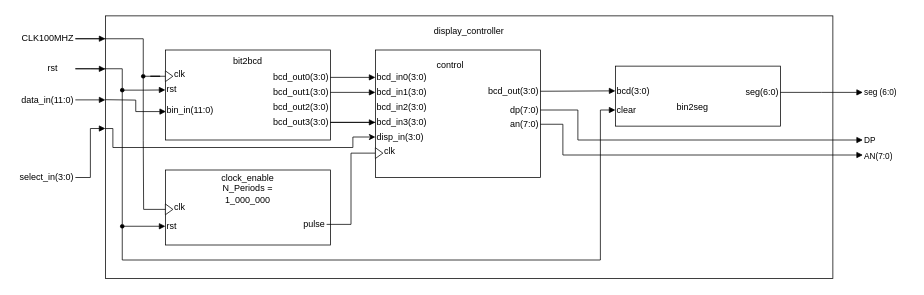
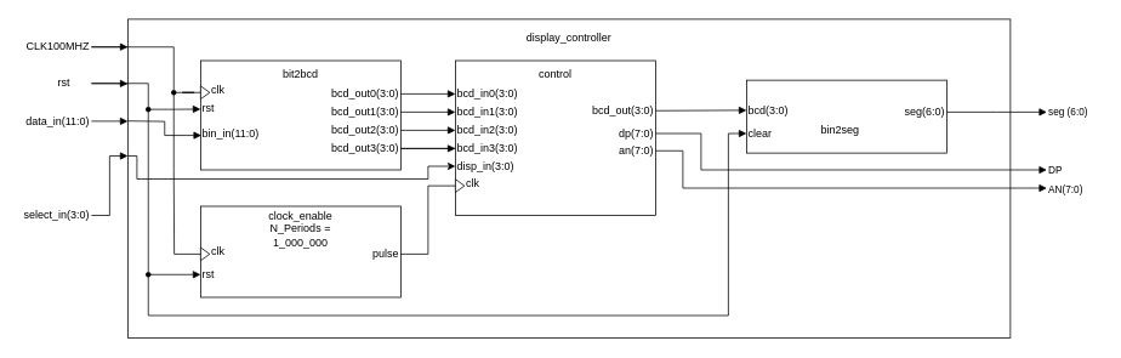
  <mxCell id="0" />
  <mxCell id="1" parent="0" />
  <mxCell id="2" value="" style="rounded=0;whiteSpace=wrap;html=1;" vertex="1" parent="1"><mxGeometry x="140" y="20.5" width="970" height="350" as="geometry" /></mxCell>
  <mxCell id="3" value="CLK100MHZ" style="text;html=1;align=right;verticalAlign=middle;whiteSpace=wrap;rounded=0;" vertex="1" parent="1"><mxGeometry x="24" y="36" width="76" height="30" as="geometry" /></mxCell>
  <mxCell id="4" value="data_in(11:0)" style="text;html=1;align=right;verticalAlign=middle;whiteSpace=wrap;rounded=0;" vertex="1" parent="1"><mxGeometry x="20" y="117.5" width="80" height="30" as="geometry" /></mxCell>
  <mxCell id="5" value="select_in(3:0)" style="text;html=1;align=right;verticalAlign=middle;whiteSpace=wrap;rounded=0;" vertex="1" parent="1"><mxGeometry x="40" y="221" width="60" height="30" as="geometry" /></mxCell>
  <mxCell id="6" value="rst" style="text;html=1;align=center;verticalAlign=middle;whiteSpace=wrap;rounded=0;" vertex="1" parent="1"><mxGeometry x="40" y="76" width="60" height="30" as="geometry" /></mxCell>
  <mxCell id="7" value="" style="rounded=0;whiteSpace=wrap;html=1;" vertex="1" parent="1"><mxGeometry x="820" y="87.5" width="220" height="80" as="geometry" /></mxCell>
  <mxCell id="8" value="bin2seg" style="text;html=1;align=center;verticalAlign=middle;whiteSpace=wrap;rounded=0;" vertex="1" parent="1"><mxGeometry x="892.5" y="127.5" width="60" height="30" as="geometry" /></mxCell>
  <mxCell id="9" value="clear" style="text;html=1;align=left;verticalAlign=middle;whiteSpace=wrap;rounded=0;" vertex="1" parent="1"><mxGeometry x="820" y="131" width="60" height="30" as="geometry" /></mxCell>
  <mxCell id="10" value="bcd(3:0)" style="text;html=1;align=left;verticalAlign=middle;whiteSpace=wrap;rounded=0;" vertex="1" parent="1"><mxGeometry x="820" y="104.5" width="60" height="32" as="geometry" /></mxCell>
  <mxCell id="11" style="edgeStyle=orthogonalEdgeStyle;shape=connector;rounded=0;orthogonalLoop=1;jettySize=auto;html=1;strokeColor=default;align=center;verticalAlign=middle;fontFamily=Helvetica;fontSize=11;fontColor=default;labelBackgroundColor=default;startFill=0;endArrow=block;endFill=1;" edge="1" parent="1" source="12"><mxGeometry relative="1" as="geometry"><mxPoint x="1150" y="122.5" as="targetPoint" /></mxGeometry></mxCell>
  <mxCell id="12" value="seg(6:0)" style="text;html=1;align=right;verticalAlign=middle;whiteSpace=wrap;rounded=0;" vertex="1" parent="1"><mxGeometry x="980" y="107.5" width="60" height="30" as="geometry" /></mxCell>
  <mxCell id="13" value="" style="rounded=0;whiteSpace=wrap;html=1;" vertex="1" parent="1"><mxGeometry x="220" y="66" width="220" height="120" as="geometry" /></mxCell>
  <mxCell id="14" value="bit2bcd" style="text;html=1;align=center;verticalAlign=middle;whiteSpace=wrap;rounded=0;" vertex="1" parent="1"><mxGeometry x="300" y="66" width="60" height="30" as="geometry" /></mxCell>
  <mxCell id="15" value="bin_in(11:0)" style="text;html=1;align=left;verticalAlign=middle;whiteSpace=wrap;rounded=0;" vertex="1" parent="1"><mxGeometry x="220" y="127.5" width="60" height="37" as="geometry" /></mxCell>
  <mxCell id="16" value="bcd_out0(3:0)" style="text;html=1;align=right;verticalAlign=middle;whiteSpace=wrap;rounded=0;" vertex="1" parent="1"><mxGeometry x="380" y="87.5" width="60" height="30" as="geometry" /></mxCell>
  <mxCell id="17" value="bcd_out1(3:0)" style="text;html=1;align=right;verticalAlign=middle;whiteSpace=wrap;rounded=0;" vertex="1" parent="1"><mxGeometry x="380" y="107.5" width="60" height="30" as="geometry" /></mxCell>
  <mxCell id="18" value="bcd_out2(3:0)" style="text;html=1;align=right;verticalAlign=middle;whiteSpace=wrap;rounded=0;" vertex="1" parent="1"><mxGeometry x="380" y="127.5" width="60" height="30" as="geometry" /></mxCell>
  <mxCell id="19" value="bcd_out3(3:0)" style="text;html=1;align=right;verticalAlign=middle;whiteSpace=wrap;rounded=0;" vertex="1" parent="1"><mxGeometry x="380" y="147.5" width="60" height="30" as="geometry" /></mxCell>
  <mxCell id="20" value="clk" style="text;html=1;align=left;verticalAlign=middle;whiteSpace=wrap;rounded=0;" vertex="1" parent="1"><mxGeometry x="230" y="83.5" width="60" height="30" as="geometry" /></mxCell>
  <mxCell id="21" value="rst" style="text;html=1;align=left;verticalAlign=middle;whiteSpace=wrap;rounded=0;" vertex="1" parent="1"><mxGeometry x="220" y="106" width="60" height="26.5" as="geometry" /></mxCell>
  <mxCell id="22" value="" style="rounded=0;whiteSpace=wrap;html=1;" vertex="1" parent="1"><mxGeometry x="500" y="66" width="220" height="170" as="geometry" /></mxCell>
- <mxCell id="23" value="control" style="text;html=1;align=center;verticalAlign=middle;whiteSpace=wrap;rounded=0;" vertex="1" parent="1"><mxGeometry x="570" y="71" width="60" height="30" as="geometry" /></mxCell>
+ <mxCell id="23" value="control" style="text;html=1;align=center;verticalAlign=middle;whiteSpace=wrap;rounded=0;" vertex="1" parent="1"><mxGeometry x="580" y="66" width="60" height="30" as="geometry" /></mxCell>
  <mxCell id="24" value="bcd_in0(3:0)" style="text;html=1;align=left;verticalAlign=middle;whiteSpace=wrap;rounded=0;" vertex="1" parent="1"><mxGeometry x="500" y="87.5" width="60" height="30" as="geometry" /></mxCell>
  <mxCell id="25" value="bcd_in1(3:0)" style="text;html=1;align=left;verticalAlign=middle;whiteSpace=wrap;rounded=0;" vertex="1" parent="1"><mxGeometry x="500" y="113.5" width="60" height="18" as="geometry" /></mxCell>
  <mxCell id="26" value="bcd_in2(3:0)" style="text;html=1;align=left;verticalAlign=middle;whiteSpace=wrap;rounded=0;" vertex="1" parent="1"><mxGeometry x="500" y="127.5" width="60" height="30" as="geometry" /></mxCell>
  <mxCell id="27" value="" style="edgeStyle=orthogonalEdgeStyle;shape=connector;rounded=0;orthogonalLoop=1;jettySize=auto;html=1;strokeColor=default;align=center;verticalAlign=middle;fontFamily=Helvetica;fontSize=11;fontColor=default;labelBackgroundColor=default;startFill=0;endArrow=none;endFill=1;" edge="1" parent="1" source="28" target="19"><mxGeometry relative="1" as="geometry" /></mxCell>
  <mxCell id="28" value="bcd_in3(3:0)" style="text;html=1;align=left;verticalAlign=middle;whiteSpace=wrap;rounded=0;" vertex="1" parent="1"><mxGeometry x="500" y="147.5" width="60" height="30" as="geometry" /></mxCell>
  <mxCell id="29" value="disp_in(3:0)" style="text;html=1;align=left;verticalAlign=middle;whiteSpace=wrap;rounded=0;" vertex="1" parent="1"><mxGeometry x="500" y="171.5" width="60" height="21" as="geometry" /></mxCell>
  <mxCell id="30" value="bcd_out(3:0)" style="text;html=1;align=right;verticalAlign=middle;whiteSpace=wrap;rounded=0;" vertex="1" parent="1"><mxGeometry x="660" y="106" width="60" height="30" as="geometry" /></mxCell>
  <mxCell id="31" style="edgeStyle=orthogonalEdgeStyle;shape=connector;rounded=0;orthogonalLoop=1;jettySize=auto;html=1;strokeColor=default;align=center;verticalAlign=middle;fontFamily=Helvetica;fontSize=11;fontColor=default;labelBackgroundColor=default;startFill=0;endArrow=block;endFill=1;" edge="1" parent="1" source="32"><mxGeometry relative="1" as="geometry"><mxPoint x="1150" y="186" as="targetPoint" /><Array as="points"><mxPoint x="770" y="146" /><mxPoint x="770" y="186" /></Array></mxGeometry></mxCell>
  <mxCell id="32" value="dp(7:0)" style="text;html=1;align=right;verticalAlign=middle;whiteSpace=wrap;rounded=0;" vertex="1" parent="1"><mxGeometry x="660" y="131" width="60" height="30" as="geometry" /></mxCell>
  <mxCell id="33" style="edgeStyle=orthogonalEdgeStyle;shape=connector;rounded=0;orthogonalLoop=1;jettySize=auto;html=1;strokeColor=default;align=center;verticalAlign=middle;fontFamily=Helvetica;fontSize=11;fontColor=default;labelBackgroundColor=default;startFill=0;endArrow=block;endFill=1;" edge="1" parent="1" source="34"><mxGeometry relative="1" as="geometry"><mxPoint x="1150" y="206" as="targetPoint" /><Array as="points"><mxPoint x="750" y="165" /><mxPoint x="750" y="206" /><mxPoint x="1140" y="206" /></Array></mxGeometry></mxCell>
  <mxCell id="34" value="an(7:0)" style="text;html=1;align=right;verticalAlign=middle;whiteSpace=wrap;rounded=0;" vertex="1" parent="1"><mxGeometry x="660" y="149.5" width="60" height="31" as="geometry" /></mxCell>
  <mxCell id="35" value="" style="rounded=0;whiteSpace=wrap;html=1;" vertex="1" parent="1"><mxGeometry x="220" y="226" width="220" height="100" as="geometry" /></mxCell>
  <mxCell id="36" value="clock_enable&lt;div&gt;N_Periods = 1_000_000&lt;/div&gt;" style="text;html=1;align=center;verticalAlign=middle;whiteSpace=wrap;rounded=0;" vertex="1" parent="1"><mxGeometry x="300" y="236" width="60" height="30" as="geometry" /></mxCell>
  <mxCell id="37" style="edgeStyle=orthogonalEdgeStyle;shape=connector;rounded=0;orthogonalLoop=1;jettySize=auto;html=1;entryX=0;entryY=0.5;entryDx=0;entryDy=0;strokeColor=default;align=center;verticalAlign=middle;fontFamily=Helvetica;fontSize=11;fontColor=default;labelBackgroundColor=default;startFill=0;endArrow=none;endFill=1;" edge="1" parent="1" source="38" target="55"><mxGeometry relative="1" as="geometry" /></mxCell>
- <mxCell id="38" value="pulse" style="text;html=1;align=right;verticalAlign=middle;whiteSpace=wrap;rounded=0;" vertex="1" parent="1"><mxGeometry x="375" y="283.5" width="60" height="30" as="geometry" /></mxCell>
+ <mxCell id="38" value="pulse" style="text;html=1;align=right;verticalAlign=middle;whiteSpace=wrap;rounded=0;" vertex="1" parent="1"><mxGeometry x="380" y="263.5" width="60" height="30" as="geometry" /></mxCell>
  <mxCell id="39" value="rst" style="text;html=1;align=left;verticalAlign=middle;whiteSpace=wrap;rounded=0;" vertex="1" parent="1"><mxGeometry x="220" y="286" width="60" height="30" as="geometry" /></mxCell>
  <mxCell id="40" value="" style="endArrow=block;html=1;rounded=0;exitX=1;exitY=0.5;exitDx=0;exitDy=0;entryX=0;entryY=0.5;entryDx=0;entryDy=0;endFill=1;" edge="1" parent="1" source="16" target="24"><mxGeometry width="50" height="50" relative="1" as="geometry"><mxPoint x="380" y="156" as="sourcePoint" /><mxPoint x="430" y="106" as="targetPoint" /></mxGeometry></mxCell>
  <mxCell id="41" value="" style="endArrow=block;html=1;rounded=0;exitX=1;exitY=0.5;exitDx=0;exitDy=0;entryX=0;entryY=0.5;entryDx=0;entryDy=0;endFill=1;" edge="1" parent="1" source="17" target="25"><mxGeometry width="50" height="50" relative="1" as="geometry"><mxPoint x="380" y="156" as="sourcePoint" /><mxPoint x="430" y="106" as="targetPoint" /></mxGeometry></mxCell>
+ <mxCell id="42" value="" style="endArrow=block;html=1;rounded=0;exitX=1;exitY=0.5;exitDx=0;exitDy=0;entryX=0;entryY=0.5;entryDx=0;entryDy=0;endFill=1;" edge="1" parent="1" source="18" target="26"><mxGeometry width="50" height="50" relative="1" as="geometry"><mxPoint x="380" y="156" as="sourcePoint" /><mxPoint x="430" y="106" as="targetPoint" /></mxGeometry></mxCell>
  <mxCell id="43" value="" style="endArrow=block;html=1;rounded=0;exitX=1;exitY=0.5;exitDx=0;exitDy=0;entryX=0;entryY=0.5;entryDx=0;entryDy=0;endFill=1;" edge="1" parent="1" source="19" target="28"><mxGeometry width="50" height="50" relative="1" as="geometry"><mxPoint x="380" y="156" as="sourcePoint" /><mxPoint x="430" y="106" as="targetPoint" /></mxGeometry></mxCell>
  <mxCell id="44" value="" style="endArrow=block;html=1;rounded=0;exitX=1;exitY=0.5;exitDx=0;exitDy=0;entryX=0;entryY=0.5;entryDx=0;entryDy=0;endFill=1;" edge="1" parent="1" source="30" target="10"><mxGeometry width="50" height="50" relative="1" as="geometry"><mxPoint x="490" y="236" as="sourcePoint" /><mxPoint x="540" y="186" as="targetPoint" /></mxGeometry></mxCell>
  <mxCell id="45" value="display_controller" style="text;html=1;align=center;verticalAlign=middle;whiteSpace=wrap;rounded=0;" vertex="1" parent="1"><mxGeometry x="595" y="26" width="60" height="30" as="geometry" /></mxCell>
  <mxCell id="46" value="" style="triangle;whiteSpace=wrap;html=1;fontFamily=Helvetica;fontSize=11;fontColor=default;labelBackgroundColor=default;" vertex="1" parent="1"><mxGeometry x="220" y="93.83" width="10" height="14.34" as="geometry" /></mxCell>
  <mxCell id="47" value="clk" style="text;html=1;align=left;verticalAlign=middle;whiteSpace=wrap;rounded=0;" vertex="1" parent="1"><mxGeometry x="230" y="261" width="60" height="30" as="geometry" /></mxCell>
  <mxCell id="48" value="" style="triangle;whiteSpace=wrap;html=1;fontFamily=Helvetica;fontSize=11;fontColor=default;labelBackgroundColor=default;" vertex="1" parent="1"><mxGeometry x="220" y="271.33" width="10" height="14.34" as="geometry" /></mxCell>
  <mxCell id="49" style="edgeStyle=orthogonalEdgeStyle;shape=connector;rounded=0;orthogonalLoop=1;jettySize=auto;html=1;entryX=0;entryY=0.5;entryDx=0;entryDy=0;strokeColor=default;align=center;verticalAlign=middle;fontFamily=Helvetica;fontSize=11;fontColor=default;labelBackgroundColor=default;startFill=0;endArrow=none;endFill=1;" edge="1" parent="1" source="52" target="46"><mxGeometry relative="1" as="geometry" /></mxCell>
  <mxCell id="50" style="edgeStyle=orthogonalEdgeStyle;shape=connector;rounded=0;orthogonalLoop=1;jettySize=auto;html=1;entryX=1;entryY=0.5;entryDx=0;entryDy=0;strokeColor=default;align=center;verticalAlign=middle;fontFamily=Helvetica;fontSize=11;fontColor=default;labelBackgroundColor=default;startFill=0;endArrow=none;endFill=1;" edge="1" parent="1" source="52" target="3"><mxGeometry relative="1" as="geometry"><Array as="points"><mxPoint x="190" y="51" /></Array></mxGeometry></mxCell>
  <mxCell id="51" style="edgeStyle=orthogonalEdgeStyle;shape=connector;rounded=0;orthogonalLoop=1;jettySize=auto;html=1;entryX=0;entryY=0.5;entryDx=0;entryDy=0;strokeColor=default;align=center;verticalAlign=middle;fontFamily=Helvetica;fontSize=11;fontColor=default;labelBackgroundColor=default;startFill=0;endArrow=none;endFill=1;" edge="1" parent="1" source="52" target="48"><mxGeometry relative="1" as="geometry"><Array as="points"><mxPoint x="191" y="187" /><mxPoint x="191" y="187" /><mxPoint x="191" y="279" /></Array></mxGeometry></mxCell>
  <mxCell id="52" value="" style="ellipse;whiteSpace=wrap;html=1;aspect=fixed;fontFamily=Helvetica;fontSize=9;fontColor=default;labelBackgroundColor=default;fillColor=#000000;perimeterSpacing=0;spacing=0;" vertex="1" parent="1"><mxGeometry x="188" y="98.5" width="5" height="5" as="geometry" /></mxCell>
  <mxCell id="53" style="edgeStyle=orthogonalEdgeStyle;shape=connector;rounded=0;orthogonalLoop=1;jettySize=auto;html=1;entryX=0;entryY=0.087;entryDx=0;entryDy=0;entryPerimeter=0;strokeColor=default;align=center;verticalAlign=middle;fontFamily=Helvetica;fontSize=11;fontColor=default;labelBackgroundColor=default;startFill=0;endArrow=block;endFill=1;" edge="1" parent="1" source="3" target="2"><mxGeometry relative="1" as="geometry" /></mxCell>
  <mxCell id="54" value="clk" style="text;html=1;align=left;verticalAlign=middle;whiteSpace=wrap;rounded=0;" vertex="1" parent="1"><mxGeometry x="510" y="186" width="60" height="30" as="geometry" /></mxCell>
  <mxCell id="55" value="" style="triangle;whiteSpace=wrap;html=1;fontFamily=Helvetica;fontSize=11;fontColor=default;labelBackgroundColor=default;" vertex="1" parent="1"><mxGeometry x="500" y="196.33" width="10" height="14.34" as="geometry" /></mxCell>
  <mxCell id="56" style="edgeStyle=orthogonalEdgeStyle;shape=connector;rounded=0;orthogonalLoop=1;jettySize=auto;html=1;entryX=0;entryY=0.202;entryDx=0;entryDy=0;entryPerimeter=0;strokeColor=default;align=center;verticalAlign=middle;fontFamily=Helvetica;fontSize=11;fontColor=default;labelBackgroundColor=default;startFill=0;endArrow=block;endFill=1;" edge="1" parent="1" source="6" target="2"><mxGeometry relative="1" as="geometry" /></mxCell>
  <mxCell id="57" style="edgeStyle=orthogonalEdgeStyle;shape=connector;rounded=0;orthogonalLoop=1;jettySize=auto;html=1;entryX=0;entryY=0.5;entryDx=0;entryDy=0;strokeColor=default;align=center;verticalAlign=middle;fontFamily=Helvetica;fontSize=11;fontColor=default;labelBackgroundColor=default;startFill=0;endArrow=block;endFill=1;" edge="1" parent="1" source="60" target="21"><mxGeometry relative="1" as="geometry" /></mxCell>
  <mxCell id="58" style="edgeStyle=orthogonalEdgeStyle;shape=connector;rounded=0;orthogonalLoop=1;jettySize=auto;html=1;entryX=1;entryY=0.5;entryDx=0;entryDy=0;strokeColor=default;align=center;verticalAlign=middle;fontFamily=Helvetica;fontSize=11;fontColor=default;labelBackgroundColor=default;startFill=0;endArrow=none;endFill=1;" edge="1" parent="1" source="60" target="6"><mxGeometry relative="1" as="geometry"><Array as="points"><mxPoint x="162" y="91" /></Array></mxGeometry></mxCell>
  <mxCell id="59" style="edgeStyle=orthogonalEdgeStyle;shape=connector;rounded=0;orthogonalLoop=1;jettySize=auto;html=1;entryX=0.5;entryY=0;entryDx=0;entryDy=0;strokeColor=default;align=center;verticalAlign=middle;fontFamily=Helvetica;fontSize=11;fontColor=default;labelBackgroundColor=default;startFill=0;endArrow=none;endFill=1;" edge="1" parent="1" source="60" target="63"><mxGeometry relative="1" as="geometry" /></mxCell>
  <mxCell id="60" value="" style="ellipse;whiteSpace=wrap;html=1;aspect=fixed;fontFamily=Helvetica;fontSize=9;fontColor=default;labelBackgroundColor=default;fillColor=#000000;perimeterSpacing=0;spacing=0;" vertex="1" parent="1"><mxGeometry x="160" y="117" width="5" height="5" as="geometry" /></mxCell>
  <mxCell id="61" style="edgeStyle=orthogonalEdgeStyle;shape=connector;rounded=0;orthogonalLoop=1;jettySize=auto;html=1;entryX=0;entryY=0.5;entryDx=0;entryDy=0;strokeColor=default;align=center;verticalAlign=middle;fontFamily=Helvetica;fontSize=11;fontColor=default;labelBackgroundColor=default;startFill=0;endArrow=block;endFill=1;" edge="1" parent="1" source="63" target="39"><mxGeometry relative="1" as="geometry" /></mxCell>
  <mxCell id="62" style="edgeStyle=orthogonalEdgeStyle;shape=connector;rounded=0;orthogonalLoop=1;jettySize=auto;html=1;entryX=0;entryY=0.5;entryDx=0;entryDy=0;strokeColor=default;align=center;verticalAlign=middle;fontFamily=Helvetica;fontSize=11;fontColor=default;labelBackgroundColor=default;startFill=0;endArrow=block;endFill=1;" edge="1" parent="1" source="63" target="9"><mxGeometry relative="1" as="geometry"><Array as="points"><mxPoint x="162" y="346" /><mxPoint x="800" y="346" /><mxPoint x="800" y="146" /></Array></mxGeometry></mxCell>
  <mxCell id="63" value="" style="ellipse;whiteSpace=wrap;html=1;aspect=fixed;fontFamily=Helvetica;fontSize=9;fontColor=default;labelBackgroundColor=default;fillColor=#000000;perimeterSpacing=0;spacing=0;" vertex="1" parent="1"><mxGeometry x="160" y="298.5" width="5" height="5" as="geometry" /></mxCell>
  <mxCell id="64" value="DP" style="text;html=1;align=left;verticalAlign=middle;whiteSpace=wrap;rounded=0;fontFamily=Helvetica;fontSize=11;fontColor=default;labelBackgroundColor=default;" vertex="1" parent="1"><mxGeometry x="1150" y="171.5" width="60" height="30" as="geometry" /></mxCell>
  <mxCell id="65" value="seg (6:0)" style="text;html=1;align=left;verticalAlign=middle;whiteSpace=wrap;rounded=0;fontFamily=Helvetica;fontSize=11;fontColor=default;labelBackgroundColor=default;" vertex="1" parent="1"><mxGeometry x="1150" y="107.5" width="60" height="30" as="geometry" /></mxCell>
  <mxCell id="66" value="AN(7:0)" style="text;html=1;align=left;verticalAlign=middle;whiteSpace=wrap;rounded=0;fontFamily=Helvetica;fontSize=11;fontColor=default;labelBackgroundColor=default;" vertex="1" parent="1"><mxGeometry x="1150" y="192.5" width="60" height="30" as="geometry" /></mxCell>
  <mxCell id="67" style="edgeStyle=orthogonalEdgeStyle;shape=connector;rounded=0;orthogonalLoop=1;jettySize=auto;html=1;entryX=0;entryY=0.32;entryDx=0;entryDy=0;entryPerimeter=0;strokeColor=default;align=center;verticalAlign=middle;fontFamily=Helvetica;fontSize=11;fontColor=default;labelBackgroundColor=default;startFill=0;endArrow=block;endFill=1;" edge="1" parent="1" source="4" target="2"><mxGeometry relative="1" as="geometry" /></mxCell>
  <mxCell id="68" value="" style="endArrow=block;html=1;rounded=0;strokeColor=default;align=center;verticalAlign=middle;fontFamily=Helvetica;fontSize=11;fontColor=default;labelBackgroundColor=default;edgeStyle=orthogonalEdgeStyle;entryX=0.013;entryY=0.557;entryDx=0;entryDy=0;entryPerimeter=0;endFill=1;" edge="1" parent="1" target="15"><mxGeometry width="50" height="50" relative="1" as="geometry"><mxPoint x="140" y="132.25" as="sourcePoint" /><mxPoint x="190" y="112.25" as="targetPoint" /></mxGeometry></mxCell>
  <mxCell id="69" style="edgeStyle=orthogonalEdgeStyle;shape=connector;rounded=0;orthogonalLoop=1;jettySize=auto;html=1;entryX=0;entryY=0.429;entryDx=0;entryDy=0;entryPerimeter=0;strokeColor=default;align=center;verticalAlign=middle;fontFamily=Helvetica;fontSize=11;fontColor=default;labelBackgroundColor=default;startFill=0;endArrow=block;endFill=1;" edge="1" parent="1" source="5" target="2"><mxGeometry relative="1" as="geometry" /></mxCell>
  <mxCell id="70" value="" style="endArrow=classic;html=1;rounded=0;strokeColor=default;align=center;verticalAlign=middle;fontFamily=Helvetica;fontSize=11;fontColor=default;labelBackgroundColor=default;edgeStyle=orthogonalEdgeStyle;entryX=0;entryY=0.5;entryDx=0;entryDy=0;" edge="1" parent="1" target="29"><mxGeometry width="50" height="50" relative="1" as="geometry"><mxPoint x="140" y="170.74" as="sourcePoint" /><mxPoint x="190" y="120.74" as="targetPoint" /><Array as="points"><mxPoint x="150" y="171" /><mxPoint x="150" y="196" /><mxPoint x="470" y="196" /><mxPoint x="470" y="182" /></Array></mxGeometry></mxCell>
